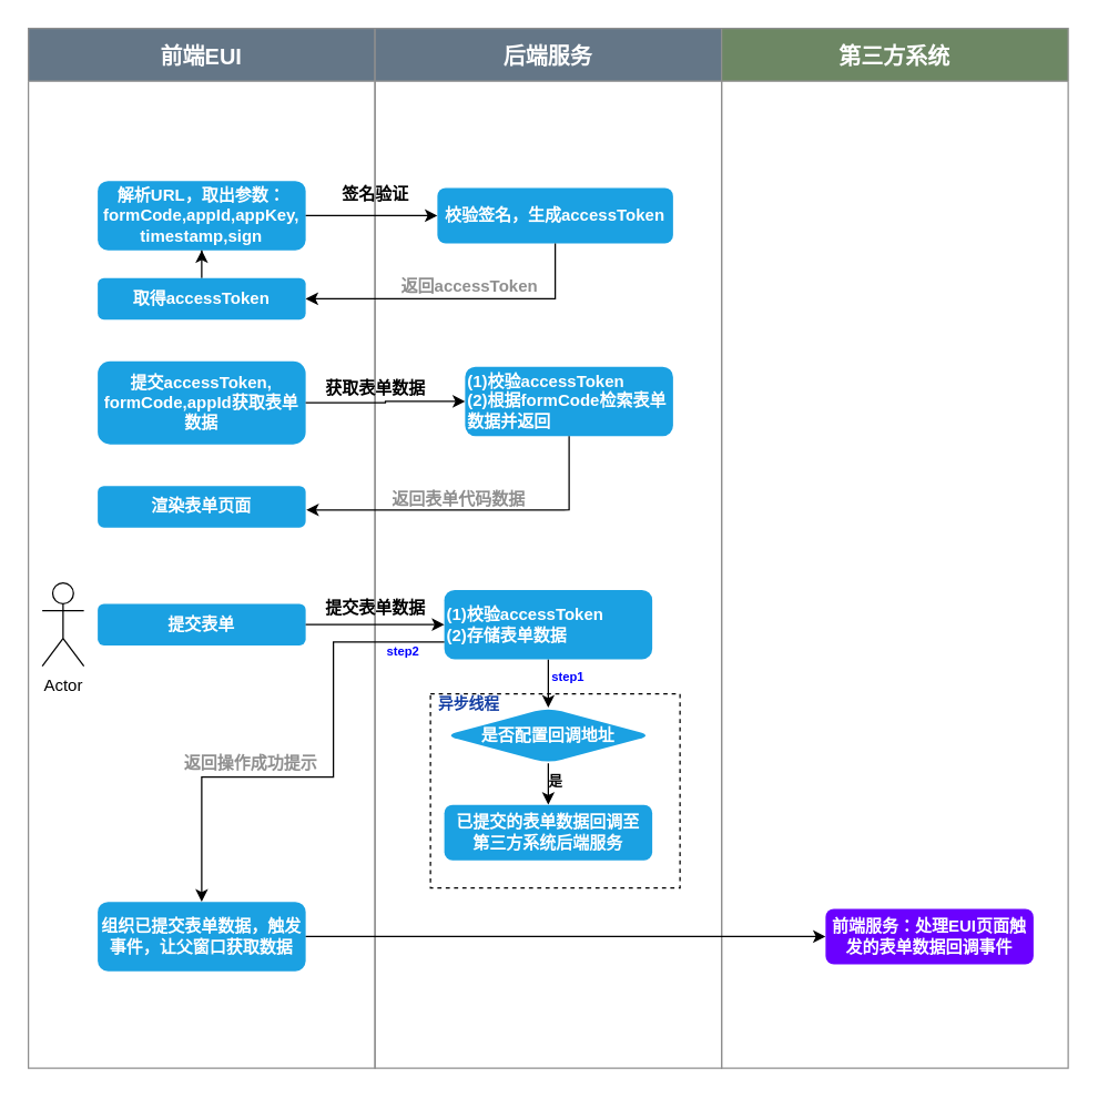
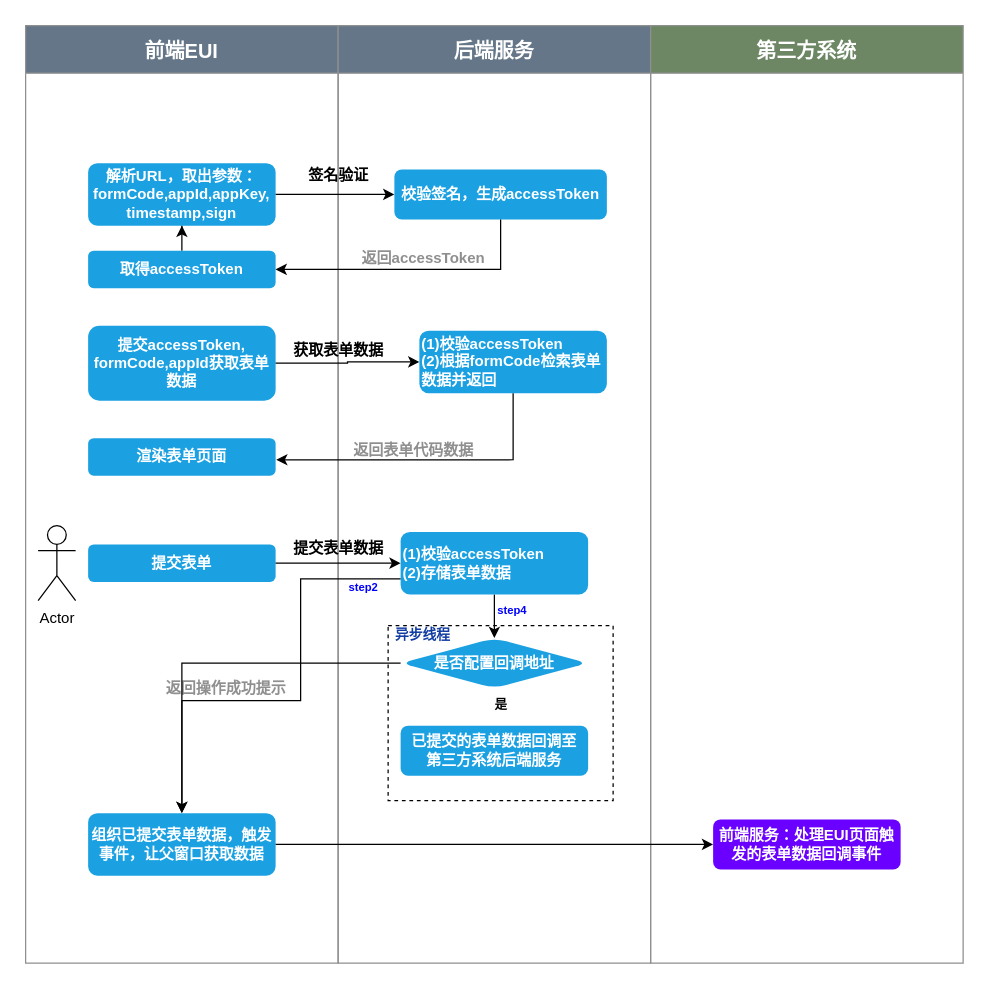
  <mxCell id="0" />
  <mxCell id="1" parent="0" />
  <mxCell id="2" value="" style="group" vertex="1" connectable="0" parent="1"><mxGeometry x="20" y="20" width="750" height="750" as="geometry" /></mxCell>
  <mxCell id="3" value="前端EUI" style="swimlane;startSize=38;rounded=0;shadow=0;glass=0;swimlaneFillColor=none;fillColor=#647687;strokeColor=#8F8F8F;fontColor=#ffffff;fontSize=16;labelBorderColor=none;" vertex="1" parent="2"><mxGeometry width="250" height="750" as="geometry" /></mxCell>
  <mxCell id="4" value="解析URL，取出参数：formCode,appId,appKey,&lt;br&gt;timestamp,sign" style="rounded=1;whiteSpace=wrap;html=1;fillColor=#1ba1e2;fontColor=#ffffff;strokeColor=none;fontStyle=1;" vertex="1" parent="3"><mxGeometry x="50" y="110" width="150" height="50" as="geometry" /></mxCell>
  <mxCell id="5" value="" style="edgeStyle=orthogonalEdgeStyle;rounded=0;orthogonalLoop=1;jettySize=auto;html=1;" edge="1" parent="3" source="6" target="4"><mxGeometry relative="1" as="geometry" /></mxCell>
  <mxCell id="6" value="取得accessToken" style="rounded=1;whiteSpace=wrap;html=1;fillColor=#1ba1e2;fontColor=#ffffff;strokeColor=none;fontStyle=1;" vertex="1" parent="3"><mxGeometry x="50" y="180" width="150" height="30" as="geometry" /></mxCell>
  <mxCell id="7" value="提交accessToken,&lt;br&gt;formCode,appId获取表单数据" style="rounded=1;whiteSpace=wrap;html=1;fillColor=#1ba1e2;fontColor=#ffffff;strokeColor=none;fontStyle=1;" vertex="1" parent="3"><mxGeometry x="50" y="240" width="150" height="60" as="geometry" /></mxCell>
  <mxCell id="8" value="渲染表单页面" style="rounded=1;whiteSpace=wrap;html=1;fillColor=#1ba1e2;fontColor=#ffffff;strokeColor=none;fontStyle=1;" vertex="1" parent="3"><mxGeometry x="50" y="330" width="150" height="30" as="geometry" /></mxCell>
  <mxCell id="9" value="Actor" style="shape=umlActor;verticalLabelPosition=bottom;verticalAlign=top;html=1;outlineConnect=0;" vertex="1" parent="3"><mxGeometry x="10" y="400" width="30" height="60" as="geometry" /></mxCell>
  <mxCell id="10" value="提交表单" style="rounded=1;whiteSpace=wrap;html=1;fillColor=#1ba1e2;fontColor=#ffffff;strokeColor=none;fontStyle=1;" vertex="1" parent="3"><mxGeometry x="50" y="415" width="150" height="30" as="geometry" /></mxCell>
  <mxCell id="11" value="组织已提交表单数据，触发事件，让父窗口获取数据" style="rounded=1;whiteSpace=wrap;html=1;fillColor=#1ba1e2;fontColor=#ffffff;strokeColor=none;fontStyle=1;" vertex="1" parent="3"><mxGeometry x="50" y="630" width="150" height="50" as="geometry" /></mxCell>
  <mxCell id="12" value="返回操作成功提示" style="text;strokeColor=none;fillColor=none;html=1;fontSize=12;fontStyle=1;verticalAlign=middle;align=center;labelBackgroundColor=none;fontColor=#8F8F8F;" vertex="1" parent="3"><mxGeometry x="130" y="520" width="60" height="20" as="geometry" /></mxCell>
  <mxCell id="13" value="后端服务" style="swimlane;startSize=38;fillColor=#647687;fontColor=#ffffff;strokeColor=#8F8F8F;fontSize=16;" vertex="1" parent="2"><mxGeometry x="250" width="250" height="750" as="geometry" /></mxCell>
  <mxCell id="14" value="校验签名，生成accessToken" style="rounded=1;whiteSpace=wrap;html=1;fillColor=#1ba1e2;fontColor=#ffffff;strokeColor=none;fontStyle=1;" vertex="1" parent="13"><mxGeometry x="45" y="115" width="170" height="40" as="geometry" /></mxCell>
  <mxCell id="15" value="签名验证" style="text;strokeColor=none;fillColor=none;html=1;fontSize=12;fontStyle=1;verticalAlign=middle;align=center;" vertex="1" parent="13"><mxGeometry x="-30" y="110" width="60" height="20" as="geometry" /></mxCell>
  <mxCell id="16" value="(1)校验accessToken&lt;br&gt;(2)根据formCode检索表单数据并返回" style="rounded=1;whiteSpace=wrap;html=1;fillColor=#1ba1e2;fontColor=#ffffff;strokeColor=none;fontStyle=1;align=left;" vertex="1" parent="13"><mxGeometry x="65" y="244" width="150" height="50" as="geometry" /></mxCell>
  <mxCell id="17" value="" style="edgeStyle=orthogonalEdgeStyle;rounded=0;orthogonalLoop=1;jettySize=auto;html=1;" edge="1" parent="13" source="18" target="22"><mxGeometry relative="1" as="geometry" /></mxCell>
  <mxCell id="18" value="(1)校验accessToken&lt;br&gt;(2)存储表单数据" style="rounded=1;whiteSpace=wrap;html=1;fillColor=#1ba1e2;fontColor=#ffffff;strokeColor=none;fontStyle=1;align=left;" vertex="1" parent="13"><mxGeometry x="50" y="405" width="150" height="50" as="geometry" /></mxCell>
  <mxCell id="19" value="获取表单数据" style="text;strokeColor=none;fillColor=none;html=1;fontSize=12;fontStyle=1;verticalAlign=middle;align=center;" vertex="1" parent="13"><mxGeometry x="-30" y="250" width="60" height="20" as="geometry" /></mxCell>
  <mxCell id="20" value="提交表单数据" style="text;strokeColor=none;fillColor=none;html=1;fontSize=12;fontStyle=1;verticalAlign=middle;align=center;" vertex="1" parent="13"><mxGeometry x="-30" y="406" width="60" height="24" as="geometry" /></mxCell>
- <mxCell id="21" value="" style="edgeStyle=orthogonalEdgeStyle;rounded=0;orthogonalLoop=1;jettySize=auto;html=1;" edge="1" parent="13" source="22" target="23"><mxGeometry relative="1" as="geometry" /></mxCell>
+ <mxCell id="21" value="" style="edgeStyle=orthogonalEdgeStyle;rounded=0;orthogonalLoop=1;jettySize=auto;html=1;" edge="1" parent="13" source="22" target="11"><mxGeometry relative="1" as="geometry" /></mxCell>
  <mxCell id="22" value="是否配置回调地址" style="rhombus;whiteSpace=wrap;html=1;align=center;fillColor=#1ba1e2;strokeColor=none;fontColor=#ffffff;rounded=1;fontStyle=1;" vertex="1" parent="13"><mxGeometry x="50" y="490" width="150" height="40" as="geometry" /></mxCell>
  <mxCell id="23" value="已提交的表单数据回调至&lt;br&gt;第三方系统后端服务" style="whiteSpace=wrap;html=1;fillColor=#1ba1e2;strokeColor=none;fontColor=#ffffff;rounded=1;fontStyle=1;" vertex="1" parent="13"><mxGeometry x="50" y="560" width="150" height="40" as="geometry" /></mxCell>
  <mxCell id="24" value="是" style="text;strokeColor=none;fillColor=none;html=1;fontSize=10;fontStyle=1;verticalAlign=middle;align=center;" vertex="1" parent="13"><mxGeometry x="120" y="536" width="20" height="14" as="geometry" /></mxCell>
  <mxCell id="25" value="" style="rounded=0;whiteSpace=wrap;html=1;dashed=1;fillColor=none;" vertex="1" parent="13"><mxGeometry x="40" y="480" width="180" height="140" as="geometry" /></mxCell>
  <mxCell id="26" value="异步线程" style="text;strokeColor=none;fillColor=none;fontSize=11;fontStyle=1;verticalAlign=middle;align=center;fontColor=#113ca2;" vertex="1" parent="13"><mxGeometry x="38" y="482" width="60" height="10" as="geometry" /></mxCell>
  <mxCell id="27" value="step2" style="text;strokeColor=none;fillColor=none;fontSize=9;fontStyle=1;verticalAlign=middle;align=center;html=1;fontColor=#0000FF;" vertex="1" parent="13"><mxGeometry y="445" width="40" height="10" as="geometry" /></mxCell>
- <mxCell id="28" value="step1" style="text;strokeColor=none;fillColor=none;fontSize=9;fontStyle=1;verticalAlign=middle;align=center;html=1;fontColor=#0000FF;" vertex="1" parent="13"><mxGeometry x="120" y="461" width="38" height="14" as="geometry" /></mxCell>
+ <mxCell id="28" value="step4" style="text;strokeColor=none;fillColor=none;fontSize=9;fontStyle=1;verticalAlign=middle;align=center;html=1;fontColor=#0000FF;" vertex="1" parent="13"><mxGeometry x="120" y="461" width="38" height="14" as="geometry" /></mxCell>
  <mxCell id="29" value="返回accessToken" style="text;strokeColor=none;fillColor=none;html=1;fontSize=12;fontStyle=1;verticalAlign=middle;align=center;labelBackgroundColor=none;fontColor=#8F8F8F;" vertex="1" parent="13"><mxGeometry x="38" y="176" width="60" height="20" as="geometry" /></mxCell>
  <mxCell id="30" value="返回表单代码数据" style="text;strokeColor=none;fillColor=none;html=1;fontSize=12;fontStyle=1;verticalAlign=middle;align=center;labelBackgroundColor=none;fontColor=#8F8F8F;" vertex="1" parent="13"><mxGeometry x="30" y="330" width="60" height="20" as="geometry" /></mxCell>
  <mxCell id="31" value="第三方系统" style="swimlane;startSize=38;arcSize=15;fillColor=#6d8764;strokeColor=#8F8F8F;fontSize=16;fontColor=#ffffff;" vertex="1" parent="2"><mxGeometry x="500" width="250" height="750" as="geometry" /></mxCell>
- <mxCell id="32" value="前端服务：处理EUI页面触发的表单数据回调事件" style="whiteSpace=wrap;html=1;fillColor=#6a00ff;strokeColor=none;fontColor=#ffffff;rounded=1;fontStyle=1;" vertex="1" parent="31"><mxGeometry x="75" y="635" width="150" height="40" as="geometry" /></mxCell>
+ <mxCell id="32" value="前端服务：处理EUI页面触发的表单数据回调事件" style="whiteSpace=wrap;html=1;fillColor=#6a00ff;strokeColor=none;fontColor=#ffffff;rounded=1;fontStyle=1;" vertex="1" parent="31"><mxGeometry x="50" y="635" width="150" height="40" as="geometry" /></mxCell>
  <mxCell id="33" value="" style="edgeStyle=orthogonalEdgeStyle;rounded=0;orthogonalLoop=1;jettySize=auto;html=1;" edge="1" parent="2" source="4" target="14"><mxGeometry relative="1" as="geometry" /></mxCell>
  <mxCell id="34" style="edgeStyle=orthogonalEdgeStyle;rounded=0;orthogonalLoop=1;jettySize=auto;html=1;entryX=1;entryY=0.5;entryDx=0;entryDy=0;exitX=0.5;exitY=1;exitDx=0;exitDy=0;" edge="1" parent="2" source="14" target="6"><mxGeometry relative="1" as="geometry" /></mxCell>
  <mxCell id="35" value="" style="edgeStyle=orthogonalEdgeStyle;rounded=0;orthogonalLoop=1;jettySize=auto;html=1;" edge="1" parent="2" source="7" target="16"><mxGeometry relative="1" as="geometry" /></mxCell>
  <mxCell id="36" style="edgeStyle=orthogonalEdgeStyle;rounded=0;orthogonalLoop=1;jettySize=auto;html=1;entryX=1.003;entryY=0.577;entryDx=0;entryDy=0;entryPerimeter=0;exitX=0.5;exitY=1;exitDx=0;exitDy=0;" edge="1" parent="2" source="16" target="8"><mxGeometry relative="1" as="geometry" /></mxCell>
  <mxCell id="37" value="" style="edgeStyle=orthogonalEdgeStyle;rounded=0;orthogonalLoop=1;jettySize=auto;html=1;" edge="1" parent="2" source="10" target="18"><mxGeometry relative="1" as="geometry" /></mxCell>
  <mxCell id="38" value="" style="endArrow=classic;html=1;rounded=0;entryX=0.5;entryY=0;entryDx=0;entryDy=0;exitX=0;exitY=0.75;exitDx=0;exitDy=0;edgeStyle=orthogonalEdgeStyle;" edge="1" parent="2" source="18" target="11"><mxGeometry width="50" height="50" relative="1" as="geometry"><mxPoint x="370" y="800" as="sourcePoint" /><mxPoint x="420" y="750" as="targetPoint" /><Array as="points"><mxPoint x="220" y="443" /><mxPoint x="220" y="540" /><mxPoint x="125" y="540" /></Array></mxGeometry></mxCell>
  <mxCell id="39" value="" style="edgeStyle=orthogonalEdgeStyle;rounded=0;orthogonalLoop=1;jettySize=auto;html=1;entryX=0;entryY=0.5;entryDx=0;entryDy=0;" edge="1" parent="2" source="11" target="32"><mxGeometry relative="1" as="geometry" /></mxCell>
